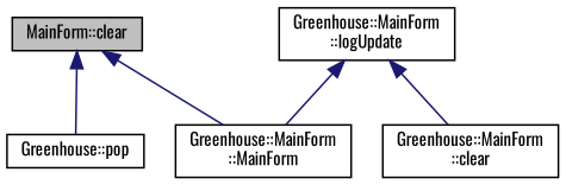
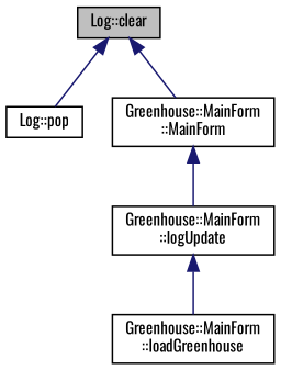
  digraph {
    fontname=Oswald
    rankdir=TB
    node [color=black fillcolor=white fontname=Oswald fontsize=10 shape=record style=filled]
    edge [color=midnightblue dir=back fontname=Oswald fontsize=10 labelfontname=Helvetica labelfontsize=10 style=solid]
-   n1 [fillcolor=grey75 fontcolor=black height=0.2 label="MainForm::clear" width=0.4]
-   n2 [height=0.2 label="Greenhouse::pop" width=0.4]
+   n1 [fillcolor=grey75 fontcolor=black height=0.2 label="Log::clear" width=0.4]
+   n2 [height=0.2 label="Log::pop" width=0.4]
    n3 [height=0.2 label="Greenhouse::MainForm\l::MainForm" width=0.4]
    n4 [height=0.2 label="Greenhouse::MainForm\l::logUpdate" width=0.4]
-   n5 [height=0.2 label="Greenhouse::MainForm\l::clear" width=0.4]
+   n5 [height=0.2 label="Greenhouse::MainForm\l::loadGreenhouse" width=0.4]
    n1 -> n2
    n1 -> n3
-   n4 -> n3
+   n3 -> n4
    n4 -> n5
  }
